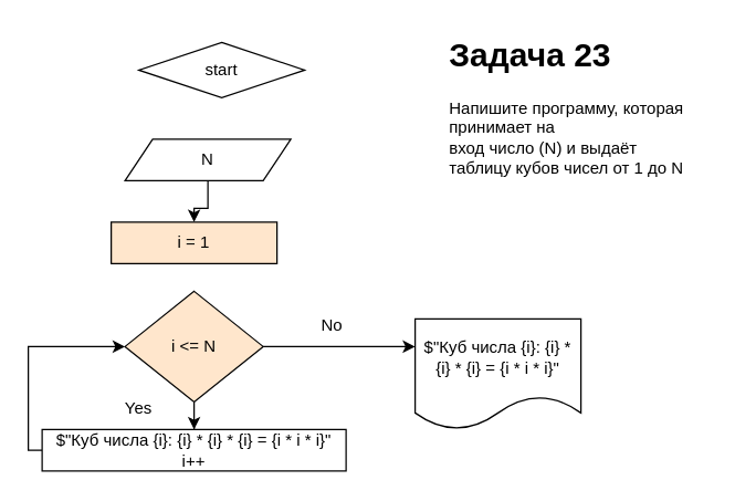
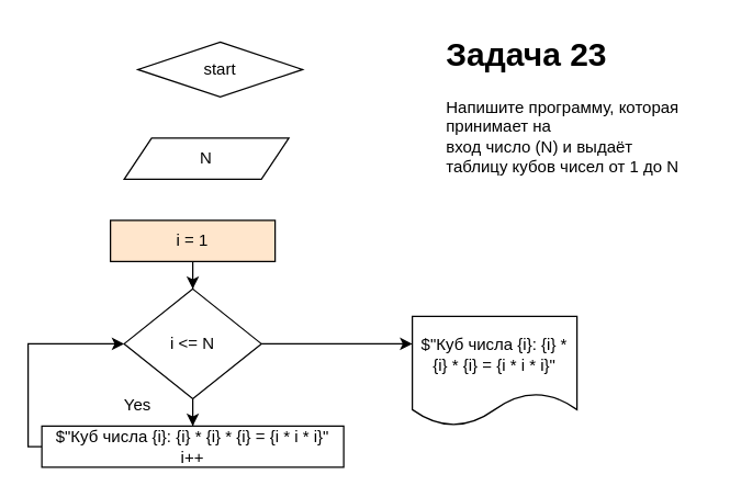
  <mxCell id="0" />
  <mxCell id="1" parent="0" />
  <mxCell id="2" value="start" style="rhombus;whiteSpace=wrap;html=1;" vertex="1" parent="1"><mxGeometry x="100" y="30" width="120" height="40" as="geometry" /></mxCell>
- <mxCell id="3" style="edgeStyle=orthogonalEdgeStyle;rounded=0;orthogonalLoop=1;jettySize=auto;html=1;" edge="1" parent="1" source="4" target="9"><mxGeometry relative="1" as="geometry" /></mxCell>
  <mxCell id="4" value="N" style="shape=parallelogram;perimeter=parallelogramPerimeter;whiteSpace=wrap;html=1;fixedSize=1;" vertex="1" parent="1"><mxGeometry x="90" y="100" width="120" height="30" as="geometry" /></mxCell>
  <mxCell id="5" style="edgeStyle=orthogonalEdgeStyle;rounded=0;orthogonalLoop=1;jettySize=auto;html=1;entryX=0.5;entryY=0;entryDx=0;entryDy=0;" edge="1" parent="1" source="7" target="12"><mxGeometry relative="1" as="geometry" /></mxCell>
  <mxCell id="6" style="edgeStyle=orthogonalEdgeStyle;rounded=0;orthogonalLoop=1;jettySize=auto;html=1;entryX=0;entryY=0.25;entryDx=0;entryDy=0;" edge="1" parent="1" source="7" target="10"><mxGeometry relative="1" as="geometry" /></mxCell>
- <mxCell id="7" value="i &amp;lt;= N" style="rhombus;whiteSpace=wrap;html=1;fillColor=#ffe6cc;" vertex="1" parent="1"><mxGeometry x="90" y="210" width="100" height="80" as="geometry" /></mxCell>
+ <mxCell id="7" value="i &amp;lt;= N" style="rhombus;whiteSpace=wrap;html=1;" vertex="1" parent="1"><mxGeometry x="90" y="210" width="100" height="80" as="geometry" /></mxCell>
+ <mxCell id="8" style="edgeStyle=orthogonalEdgeStyle;rounded=0;orthogonalLoop=1;jettySize=auto;html=1;entryX=0.5;entryY=0;entryDx=0;entryDy=0;" edge="1" parent="1" source="9" target="7"><mxGeometry relative="1" as="geometry" /></mxCell>
  <mxCell id="9" value="i = 1" style="rounded=0;whiteSpace=wrap;html=1;fillColor=#ffe6cc;" vertex="1" parent="1"><mxGeometry x="80" y="160" width="120" height="30" as="geometry" /></mxCell>
  <mxCell id="10" value="$&quot;Куб числа {i}: {i} * {i} * {i} = {i * i * i}&quot;" style="shape=document;whiteSpace=wrap;html=1;boundedLbl=1;" vertex="1" parent="1"><mxGeometry x="300" y="230" width="120" height="80" as="geometry" /></mxCell>
  <mxCell id="11" style="edgeStyle=orthogonalEdgeStyle;rounded=0;orthogonalLoop=1;jettySize=auto;html=1;entryX=0;entryY=0.5;entryDx=0;entryDy=0;" edge="1" parent="1" source="12" target="7"><mxGeometry relative="1" as="geometry"><mxPoint x="-30" y="250" as="targetPoint" /><Array as="points"><mxPoint x="20" y="325" /><mxPoint x="20" y="250" /></Array></mxGeometry></mxCell>
  <mxCell id="12" value="$&quot;Куб числа {i}: {i} * {i} * {i} = {i * i * i}&quot;&lt;br&gt;i++" style="rounded=0;whiteSpace=wrap;html=1;" vertex="1" parent="1"><mxGeometry x="30" y="310" width="220" height="30" as="geometry" /></mxCell>
  <mxCell id="13" value="Yes" style="text;html=1;strokeColor=none;fillColor=none;align=center;verticalAlign=middle;whiteSpace=wrap;rounded=0;" vertex="1" parent="1"><mxGeometry x="70" y="280" width="60" height="30" as="geometry" /></mxCell>
- <mxCell id="14" value="No" style="text;html=1;strokeColor=none;fillColor=none;align=center;verticalAlign=middle;whiteSpace=wrap;rounded=0;" vertex="1" parent="1"><mxGeometry x="210" y="220" width="60" height="30" as="geometry" /></mxCell>
  <mxCell id="15" value="&lt;h1&gt;Задача 23&lt;/h1&gt;&lt;p&gt;Напишите программу, которая принимает на &lt;br/&gt;вход число (N) и выдаёт таблицу кубов чисел от 1 до N&lt;br&gt;&lt;/p&gt;" style="text;html=1;strokeColor=none;fillColor=none;spacing=5;spacingTop=-20;whiteSpace=wrap;overflow=hidden;rounded=0;" vertex="1" parent="1"><mxGeometry x="320" y="20" width="190" height="120" as="geometry" /></mxCell>
